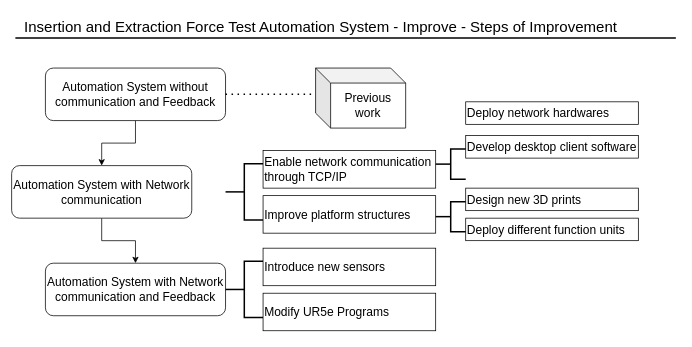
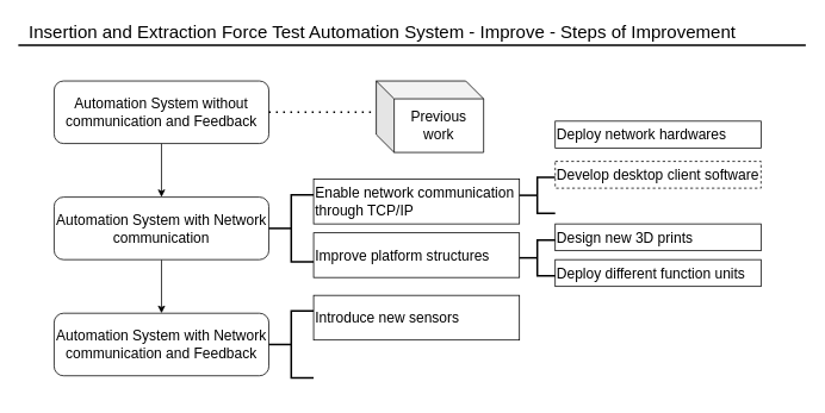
  <mxCell id="0" />
  <mxCell id="1" parent="0" />
  <mxCell id="2" value="" style="endArrow=none;html=1;fontSize=12;strokeWidth=2;" edge="1" parent="1"><mxGeometry width="50" height="50" relative="1" as="geometry"><mxPoint y="50" as="sourcePoint" x="20" /><mxPoint x="900" y="50" as="targetPoint" /></mxGeometry></mxCell>
  <mxCell id="3" value="&lt;font style=&quot;font-size: 20px&quot;&gt;Insertion and Extraction Force Test Automation System - Improve - Steps of Improvement&lt;/font&gt;" style="text;html=1;strokeColor=none;fillColor=none;align=left;verticalAlign=middle;whiteSpace=wrap;rounded=0;" vertex="1" parent="1"><mxGeometry x="30" y="20" width="810" height="30" as="geometry" /></mxCell>
  <mxCell id="4" style="edgeStyle=orthogonalEdgeStyle;rounded=0;orthogonalLoop=1;jettySize=auto;html=1;exitX=0.5;exitY=1;exitDx=0;exitDy=0;entryX=0.5;entryY=0;entryDx=0;entryDy=0;" edge="1" parent="1" source="5" target="7"><mxGeometry relative="1" as="geometry" /></mxCell>
  <mxCell id="5" value="&lt;font style=&quot;font-size: 16px&quot;&gt;Automation System without communication and Feedback&lt;/font&gt;" style="rounded=1;whiteSpace=wrap;html=1;align=center;" vertex="1" parent="1"><mxGeometry x="60" y="90" width="240" height="70" as="geometry" /></mxCell>
  <mxCell id="6" style="edgeStyle=orthogonalEdgeStyle;rounded=0;orthogonalLoop=1;jettySize=auto;html=1;exitX=0.5;exitY=1;exitDx=0;exitDy=0;entryX=0.5;entryY=0;entryDx=0;entryDy=0;" edge="1" parent="1" source="7" target="8"><mxGeometry relative="1" as="geometry" /></mxCell>
- <mxCell id="7" value="&lt;font style=&quot;font-size: 16px&quot;&gt;Automation System with Network communication&lt;/font&gt;" style="rounded=1;whiteSpace=wrap;html=1;align=center;" vertex="1" parent="1"><mxGeometry x="15" y="220" width="240" height="70" as="geometry" /></mxCell>
+ <mxCell id="7" value="&lt;font style=&quot;font-size: 16px&quot;&gt;Automation System with Network communication&lt;/font&gt;" style="rounded=1;whiteSpace=wrap;html=1;align=center;" vertex="1" parent="1"><mxGeometry x="60" y="220" width="240" height="70" as="geometry" /></mxCell>
  <mxCell id="8" value="&lt;font style=&quot;font-size: 16px&quot;&gt;Automation System with Network communication and Feedback&lt;/font&gt;" style="rounded=1;whiteSpace=wrap;html=1;align=center;" vertex="1" parent="1"><mxGeometry x="60" y="350" width="240" height="70" as="geometry" /></mxCell>
  <mxCell id="9" value="" style="endArrow=none;dashed=1;html=1;dashPattern=1 3;strokeWidth=2;exitX=1;exitY=0.5;exitDx=0;exitDy=0;" edge="1" parent="1" source="5"><mxGeometry width="50" height="50" relative="1" as="geometry"><mxPoint x="420" y="290" as="sourcePoint" /><mxPoint x="420" y="125" as="targetPoint" /></mxGeometry></mxCell>
  <mxCell id="10" value="&lt;font style=&quot;font-size: 16px&quot;&gt;Previous work&lt;/font&gt;" style="shape=cube;whiteSpace=wrap;html=1;boundedLbl=1;backgroundOutline=1;darkOpacity=0.05;darkOpacity2=0.1;align=center;" vertex="1" parent="1"><mxGeometry x="420" y="90" width="120" height="80" as="geometry" /></mxCell>
  <mxCell id="11" value="" style="strokeWidth=2;html=1;shape=mxgraph.flowchart.annotation_2;align=left;labelPosition=right;pointerEvents=1;" vertex="1" parent="1"><mxGeometry x="300" y="217.5" width="50" height="75" as="geometry" /></mxCell>
  <mxCell id="12" value="&lt;span style=&quot;font-size: 16px&quot;&gt;Enable network communication through TCP/IP&lt;/span&gt;" style="rounded=0;whiteSpace=wrap;html=1;align=left;" vertex="1" parent="1"><mxGeometry x="350" y="200" width="230" height="50" as="geometry" /></mxCell>
- <mxCell id="13" value="&lt;span style=&quot;font-size: 16px&quot;&gt;Develop desktop client software&lt;/span&gt;" style="rounded=0;whiteSpace=wrap;html=1;align=left;" vertex="1" parent="1"><mxGeometry x="620" y="180" width="230" height="30" as="geometry" /></mxCell>
+ <mxCell id="13" value="&lt;span style=&quot;font-size: 16px&quot;&gt;Develop desktop client software&lt;/span&gt;" style="rounded=0;whiteSpace=wrap;html=1;align=left;dashed=1;" vertex="1" parent="1"><mxGeometry x="620" y="180" width="230" height="30" as="geometry" /></mxCell>
  <mxCell id="14" value="&lt;span style=&quot;font-size: 16px&quot;&gt;Deploy network hardwares&lt;/span&gt;" style="rounded=0;whiteSpace=wrap;html=1;align=left;" vertex="1" parent="1"><mxGeometry x="620" y="135" width="230" height="30" as="geometry" /></mxCell>
  <mxCell id="15" value="" style="strokeWidth=2;html=1;shape=mxgraph.flowchart.annotation_2;align=left;labelPosition=right;pointerEvents=1;" vertex="1" parent="1"><mxGeometry x="580" y="198" width="40" height="40" as="geometry" /></mxCell>
  <mxCell id="16" value="&lt;span style=&quot;font-size: 16px&quot;&gt;Improve platform structures&lt;/span&gt;" style="rounded=0;whiteSpace=wrap;html=1;align=left;" vertex="1" parent="1"><mxGeometry x="350" y="260" width="230" height="50" as="geometry" /></mxCell>
  <mxCell id="17" value="&lt;span style=&quot;font-size: 16px&quot;&gt;Design new 3D prints&lt;/span&gt;" style="rounded=0;whiteSpace=wrap;html=1;align=left;" vertex="1" parent="1"><mxGeometry x="620" y="250" width="230" height="30" as="geometry" /></mxCell>
  <mxCell id="18" value="&lt;span style=&quot;font-size: 16px&quot;&gt;Deploy different function units&lt;/span&gt;" style="rounded=0;whiteSpace=wrap;html=1;align=left;" vertex="1" parent="1"><mxGeometry x="620" y="290" width="230" height="30" as="geometry" /></mxCell>
  <mxCell id="19" value="" style="strokeWidth=2;html=1;shape=mxgraph.flowchart.annotation_2;align=left;labelPosition=right;pointerEvents=1;" vertex="1" parent="1"><mxGeometry x="580" y="268" width="40" height="40" as="geometry" /></mxCell>
  <mxCell id="20" value="" style="strokeWidth=2;html=1;shape=mxgraph.flowchart.annotation_2;align=left;labelPosition=right;pointerEvents=1;" vertex="1" parent="1"><mxGeometry x="300" y="347.5" width="50" height="75" as="geometry" /></mxCell>
  <mxCell id="21" value="&lt;span style=&quot;font-size: 16px&quot;&gt;Introduce new sensors&lt;/span&gt;" style="rounded=0;whiteSpace=wrap;html=1;align=left;" vertex="1" parent="1"><mxGeometry x="350" y="330" width="230" height="50" as="geometry" /></mxCell>
- <mxCell id="22" value="&lt;span style=&quot;font-size: 16px&quot;&gt;Modify UR5e Programs&lt;/span&gt;" style="rounded=0;whiteSpace=wrap;html=1;align=left;" vertex="1" parent="1"><mxGeometry x="350" y="390" width="230" height="50" as="geometry" /></mxCell>
